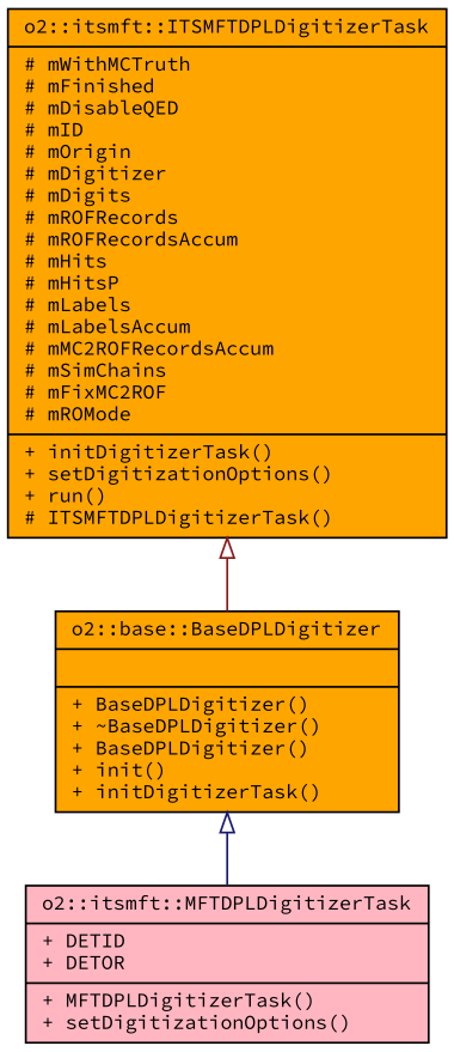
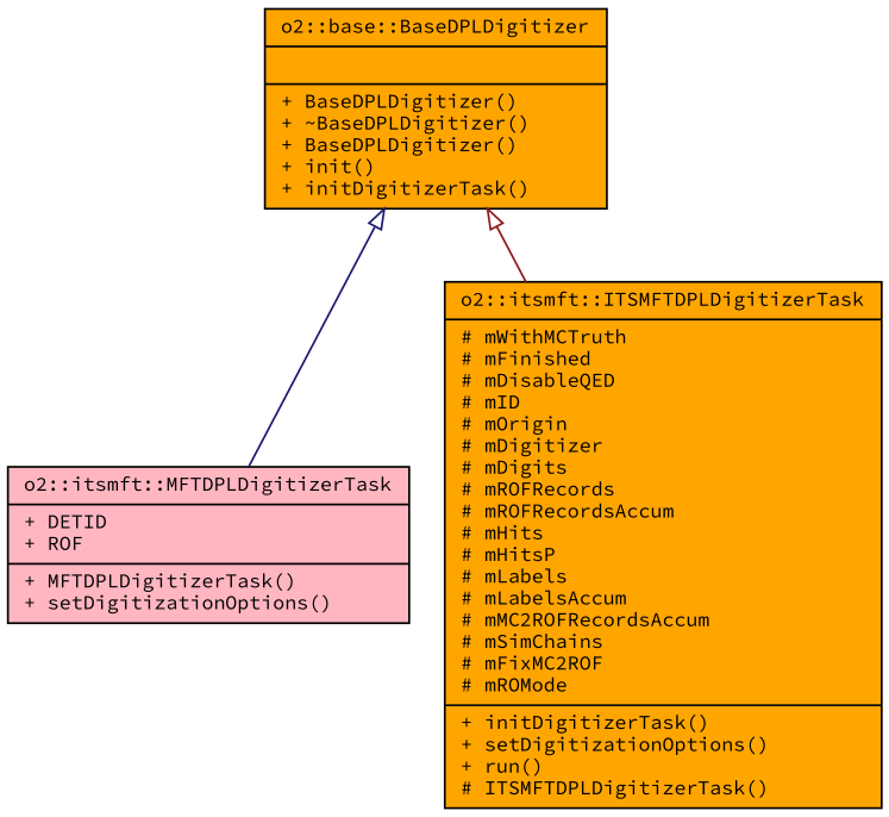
  digraph {
    fontname="Source Code Pro"
    node [color=black fillcolor=orange fontname="Source Code Pro" fontsize=10 shape=record style=filled]
    edge [arrowtail=onormal dir=back fontname="Source Code Pro" fontsize=10 labelfontname=Helvetica labelfontsize=10 style=solid]
-   n1 [fillcolor=lightpink fontcolor=black height=0.2 label="{o2::itsmft::MFTDPLDigitizerTask\n|+ DETID\l+ DETOR\l|+ MFTDPLDigitizerTask()\l+ setDigitizationOptions()\l}" width=0.4]
+   n1 [fillcolor=lightpink fontcolor=black height=0.2 label="{o2::itsmft::MFTDPLDigitizerTask\n|+ DETID\l+ ROF\l|+ MFTDPLDigitizerTask()\l+ setDigitizationOptions()\l}" width=0.4]
    n2 [height=0.2 label="{o2::itsmft::ITSMFTDPLDigitizerTask\n|# mWithMCTruth\l# mFinished\l# mDisableQED\l# mID\l# mOrigin\l# mDigitizer\l# mDigits\l# mROFRecords\l# mROFRecordsAccum\l# mHits\l# mHitsP\l# mLabels\l# mLabelsAccum\l# mMC2ROFRecordsAccum\l# mSimChains\l# mFixMC2ROF\l# mROMode\l|+ initDigitizerTask()\l+ setDigitizationOptions()\l+ run()\l# ITSMFTDPLDigitizerTask()\l}" width=0.4]
    n3 [height=0.2 label="{o2::base::BaseDPLDigitizer\n||+ BaseDPLDigitizer()\l+ ~BaseDPLDigitizer()\l+ BaseDPLDigitizer()\l+ init()\l+ initDigitizerTask()\l}" width=0.4]
    n3 -> n1 [color=midnightblue]
-   n2 -> n3 [color=firebrick4]
+   n3 -> n2 [color=firebrick4]
  }
